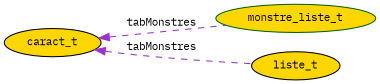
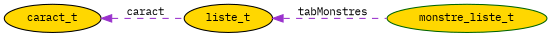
  digraph {
    fontname="IBM Plex Mono"
    rankdir=LR
    node [color=black fillcolor=gold fontname="IBM Plex Mono" fontsize=10 shape=ellipse style=filled]
    edge [color=darkorchid3 dir=back fontname="IBM Plex Mono" fontsize=10 labelfontname=Helvetica labelfontsize=10 style=dashed]
    n1 [color=darkgreen fontcolor=black height=0.2 label=monstre_liste_t width=0.4]
    n2 [height=0.2 label=liste_t width=0.4]
    n3 [height=0.2 label=caract_t width=0.4]
-   n3 -> n1 [label=" tabMonstres"]
-   n3 -> n2 [label=" tabMonstres"]
+   n2 -> n1 [label=" tabMonstres"]
+   n3 -> n2 [label=" caract"]
  }
